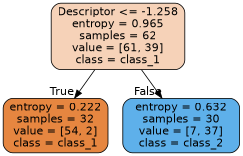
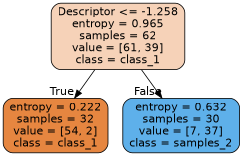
  digraph {
    node [color=black fontname=helvetica shape=box style="filled, rounded"]
    edge [fontname=helvetica labeldistance=2.5]
    n1 [fillcolor="#f6d2b8" label="Descriptor <= -1.258\nentropy = 0.965\nsamples = 62\nvalue = [61, 39]\nclass = class_1"]
    n2 [fillcolor="#e68640" label="entropy = 0.222\nsamples = 32\nvalue = [54, 2]\nclass = class_1"]
-   n3 [fillcolor="#5eb0ea" label="entropy = 0.632\nsamples = 30\nvalue = [7, 37]\nclass = class_2"]
+   n3 [fillcolor="#5eb0ea" label="entropy = 0.632\nsamples = 30\nvalue = [7, 37]\nclass = samples_2"]
    n1 -> n2 [headlabel=True labelangle=45]
    n1 -> n3 [headlabel=False labelangle=-45]
  }
